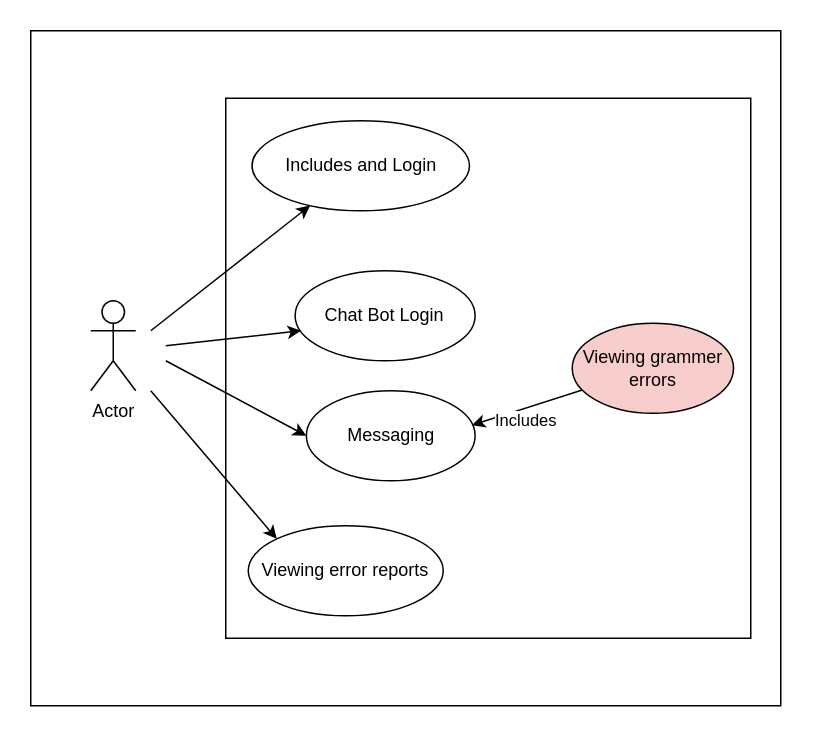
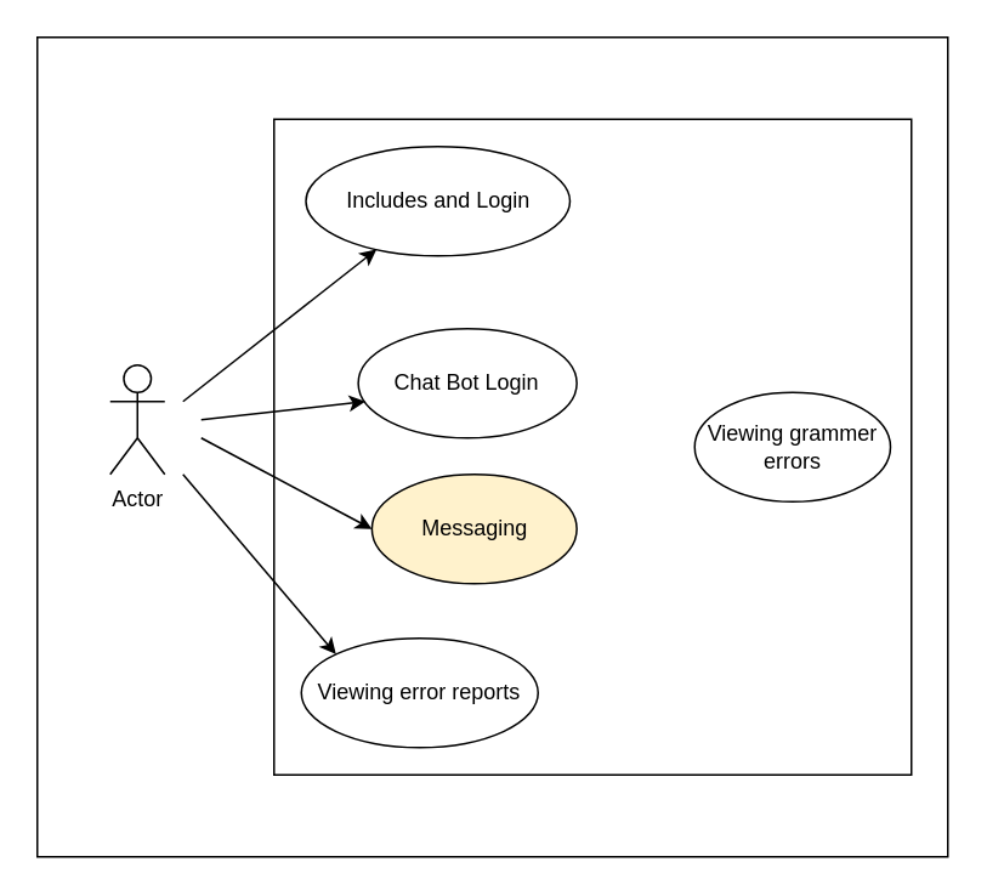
  <mxCell id="0" />
  <mxCell id="1" parent="0" />
  <mxCell id="2" value="" style="whiteSpace=wrap;html=1;sketch=0;" vertex="1" parent="1"><mxGeometry x="20" y="20" width="500" height="450" as="geometry" /></mxCell>
  <mxCell id="3" value="Actor" style="shape=umlActor;verticalLabelPosition=bottom;verticalAlign=top;html=1;outlineConnect=0;sketch=0;" vertex="1" parent="1"><mxGeometry x="60" y="200" width="30" height="60" as="geometry" /></mxCell>
  <mxCell id="4" value="" style="whiteSpace=wrap;html=1;sketch=0;" vertex="1" parent="1"><mxGeometry x="150" y="65" width="350" height="360" as="geometry" /></mxCell>
  <mxCell id="5" value="Chat Bot Login" style="ellipse;whiteSpace=wrap;html=1;sketch=0;" vertex="1" parent="1"><mxGeometry x="196.25" y="180" width="120" height="60" as="geometry" /></mxCell>
- <mxCell id="6" value="Messaging" style="ellipse;whiteSpace=wrap;html=1;sketch=0;" vertex="1" parent="1"><mxGeometry x="203.75" y="260" width="112.5" height="60" as="geometry" /></mxCell>
+ <mxCell id="6" value="Messaging" style="ellipse;whiteSpace=wrap;html=1;sketch=0;fillColor=#fff2cc;" vertex="1" parent="1"><mxGeometry x="203.75" y="260" width="112.5" height="60" as="geometry" /></mxCell>
  <mxCell id="7" value="Includes and Login" style="ellipse;whiteSpace=wrap;html=1;sketch=0;" vertex="1" parent="1"><mxGeometry x="167.5" y="80" width="145" height="60" as="geometry" /></mxCell>
- <mxCell id="8" value="Viewing grammer errors" style="ellipse;whiteSpace=wrap;html=1;sketch=0;fillColor=#f8cecc;" vertex="1" parent="1"><mxGeometry x="381" y="215" width="107.5" height="60" as="geometry" /></mxCell>
+ <mxCell id="8" value="Viewing grammer errors" style="ellipse;whiteSpace=wrap;html=1;sketch=0;" vertex="1" parent="1"><mxGeometry x="381" y="215" width="107.5" height="60" as="geometry" /></mxCell>
  <mxCell id="9" value="Viewing error reports" style="ellipse;whiteSpace=wrap;html=1;sketch=0;" vertex="1" parent="1"><mxGeometry x="165" y="350" width="130" height="60" as="geometry" /></mxCell>
  <mxCell id="10" value="" style="endArrow=classic;html=1;rounded=0;" edge="1" parent="1" target="7"><mxGeometry width="50" height="50" relative="1" as="geometry"><mxPoint x="100" y="220" as="sourcePoint" /><mxPoint x="150" y="170" as="targetPoint" /></mxGeometry></mxCell>
  <mxCell id="11" value="" style="endArrow=classic;html=1;rounded=0;entryX=0.033;entryY=0.667;entryDx=0;entryDy=0;entryPerimeter=0;" edge="1" parent="1" target="5"><mxGeometry width="50" height="50" relative="1" as="geometry"><mxPoint x="110" y="230" as="sourcePoint" /><mxPoint x="216.217" y="146.544" as="targetPoint" /></mxGeometry></mxCell>
  <mxCell id="12" value="" style="endArrow=classic;html=1;rounded=0;entryX=0;entryY=0.5;entryDx=0;entryDy=0;" edge="1" parent="1" target="6"><mxGeometry width="50" height="50" relative="1" as="geometry"><mxPoint x="110" y="240" as="sourcePoint" /><mxPoint x="193.96" y="220.02" as="targetPoint" /></mxGeometry></mxCell>
  <mxCell id="13" value="" style="endArrow=classic;html=1;rounded=0;entryX=0;entryY=0;entryDx=0;entryDy=0;" edge="1" parent="1" target="9"><mxGeometry width="50" height="50" relative="1" as="geometry"><mxPoint x="100" y="260" as="sourcePoint" /><mxPoint x="206.217" y="176.544" as="targetPoint" /></mxGeometry></mxCell>
- <mxCell id="14" value="" style="endArrow=classic;html=1;rounded=0;entryX=0.98;entryY=0.383;entryDx=0;entryDy=0;entryPerimeter=0;" edge="1" parent="1" source="8" target="6"><mxGeometry width="50" height="50" relative="1" as="geometry"><mxPoint x="190" y="230" as="sourcePoint" /><mxPoint x="240" y="180" as="targetPoint" /></mxGeometry></mxCell>
- <mxCell id="15" value="Includes" style="edgeLabel;html=1;align=center;verticalAlign=middle;resizable=0;points=[];" vertex="1" connectable="0" parent="14"><mxGeometry x="0.207" y="-1" relative="1" as="geometry"><mxPoint x="7" y="7" as="offset" /></mxGeometry></mxCell>
